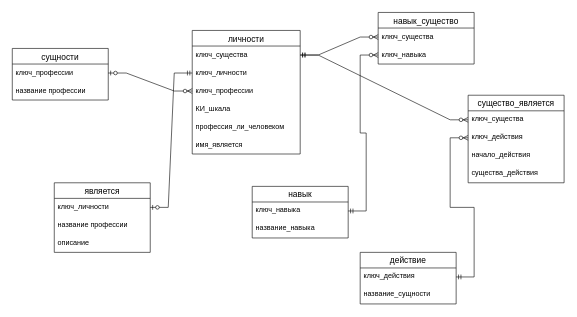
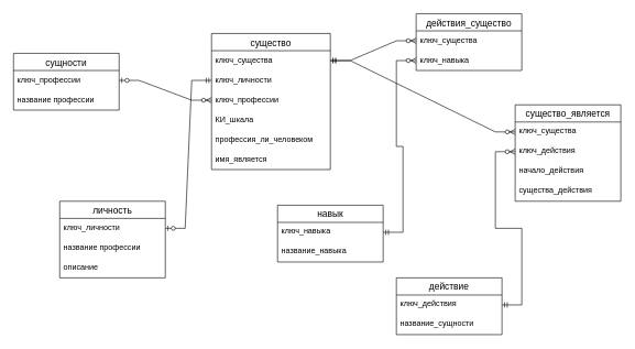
  <mxCell id="0" />
  <mxCell id="1" parent="0" />
  <mxCell id="2" value="" style="edgeStyle=entityRelationEdgeStyle;fontSize=12;html=1;endArrow=ERzeroToMany;startArrow=ERzeroToOne;rounded=0;exitX=1;exitY=0.5;exitDx=0;exitDy=0;entryX=0;entryY=0.5;entryDx=0;entryDy=0;" parent="1" source="14" target="9" edge="1"><mxGeometry width="100" height="100" relative="1" as="geometry"><mxPoint x="200" y="115" as="sourcePoint" /><mxPoint x="294" y="140" as="targetPoint" /></mxGeometry></mxCell>
  <mxCell id="3" value="" style="edgeStyle=entityRelationEdgeStyle;fontSize=12;html=1;endArrow=ERzeroToMany;startArrow=ERmandOne;rounded=0;exitX=1;exitY=0.5;exitDx=0;exitDy=0;entryX=0;entryY=0.5;entryDx=0;entryDy=0;" parent="1" source="7" target="24" edge="1"><mxGeometry width="100" height="100" relative="1" as="geometry"><mxPoint x="520" y="115" as="sourcePoint" /><mxPoint x="593" y="90" as="targetPoint" /></mxGeometry></mxCell>
  <mxCell id="4" value="" style="edgeStyle=entityRelationEdgeStyle;fontSize=12;html=1;endArrow=ERzeroToMany;startArrow=ERmandOne;rounded=0;exitX=1;exitY=0.5;exitDx=0;exitDy=0;entryX=0;entryY=0.5;entryDx=0;entryDy=0;" parent="1" source="32" target="28" edge="1"><mxGeometry width="100" height="100" relative="1" as="geometry"><mxPoint x="770" y="459" as="sourcePoint" /><mxPoint x="770" y="227" as="targetPoint" /></mxGeometry></mxCell>
  <mxCell id="5" value="" style="edgeStyle=entityRelationEdgeStyle;fontSize=12;html=1;endArrow=ERzeroToMany;startArrow=ERmandOne;rounded=0;entryX=0;entryY=0.5;entryDx=0;entryDy=0;exitX=1;exitY=0.5;exitDx=0;exitDy=0;" parent="1" source="7" target="27" edge="1"><mxGeometry width="100" height="100" relative="1" as="geometry"><mxPoint x="520" y="115" as="sourcePoint" /><mxPoint x="770" y="220" as="targetPoint" /></mxGeometry></mxCell>
- <mxCell id="6" value="личности" style="swimlane;fontStyle=0;childLayout=stackLayout;horizontal=1;startSize=26;horizontalStack=0;resizeParent=1;resizeParentMax=0;resizeLast=0;collapsible=1;marginBottom=0;align=center;fontSize=14;" parent="1" vertex="1"><mxGeometry x="320" y="50" width="180" height="206" as="geometry" /></mxCell>
+ <mxCell id="6" value="существо" style="swimlane;fontStyle=0;childLayout=stackLayout;horizontal=1;startSize=26;horizontalStack=0;resizeParent=1;resizeParentMax=0;resizeLast=0;collapsible=1;marginBottom=0;align=center;fontSize=14;" parent="1" vertex="1"><mxGeometry x="320" y="50" width="180" height="206" as="geometry" /></mxCell>
  <mxCell id="7" value="ключ_существа" style="text;strokeColor=none;fillColor=none;spacingLeft=4;spacingRight=4;overflow=hidden;rotatable=0;points=[[0,0.5],[1,0.5]];portConstraint=eastwest;fontSize=12;" parent="6" vertex="1"><mxGeometry y="26" width="180" height="30" as="geometry" /></mxCell>
  <mxCell id="8" value="ключ_личности" style="text;strokeColor=none;fillColor=none;spacingLeft=4;spacingRight=4;overflow=hidden;rotatable=0;points=[[0,0.5],[1,0.5]];portConstraint=eastwest;fontSize=12;" parent="6" vertex="1"><mxGeometry y="56" width="180" height="30" as="geometry" /></mxCell>
  <mxCell id="9" value="ключ_профессии" style="text;strokeColor=none;fillColor=none;spacingLeft=4;spacingRight=4;overflow=hidden;rotatable=0;points=[[0,0.5],[1,0.5]];portConstraint=eastwest;fontSize=12;" parent="6" vertex="1"><mxGeometry y="86" width="180" height="30" as="geometry" /></mxCell>
  <mxCell id="10" value="КИ_шкала" style="text;strokeColor=none;fillColor=none;spacingLeft=4;spacingRight=4;overflow=hidden;rotatable=0;points=[[0,0.5],[1,0.5]];portConstraint=eastwest;fontSize=12;" parent="6" vertex="1"><mxGeometry y="116" width="180" height="30" as="geometry" /></mxCell>
  <mxCell id="11" value="профессия_ли_человеком" style="text;strokeColor=none;fillColor=none;spacingLeft=4;spacingRight=4;overflow=hidden;rotatable=0;points=[[0,0.5],[1,0.5]];portConstraint=eastwest;fontSize=12;" parent="6" vertex="1"><mxGeometry y="146" width="180" height="30" as="geometry" /></mxCell>
  <mxCell id="12" value="имя_является" style="text;strokeColor=none;fillColor=none;spacingLeft=4;spacingRight=4;overflow=hidden;rotatable=0;points=[[0,0.5],[1,0.5]];portConstraint=eastwest;fontSize=12;" parent="6" vertex="1"><mxGeometry y="176" width="180" height="30" as="geometry" /></mxCell>
  <mxCell id="13" value="сущности" style="swimlane;fontStyle=0;childLayout=stackLayout;horizontal=1;startSize=26;horizontalStack=0;resizeParent=1;resizeParentMax=0;resizeLast=0;collapsible=1;marginBottom=0;align=center;fontSize=14;" parent="1" vertex="1"><mxGeometry x="20" y="80" width="160" height="86" as="geometry" /></mxCell>
  <mxCell id="14" value="ключ_профессии" style="text;strokeColor=none;fillColor=none;spacingLeft=4;spacingRight=4;overflow=hidden;rotatable=0;points=[[0,0.5],[1,0.5]];portConstraint=eastwest;fontSize=12;" parent="13" vertex="1"><mxGeometry y="26" width="160" height="30" as="geometry" /></mxCell>
  <mxCell id="15" value="название профессии" style="text;strokeColor=none;fillColor=none;spacingLeft=4;spacingRight=4;overflow=hidden;rotatable=0;points=[[0,0.5],[1,0.5]];portConstraint=eastwest;fontSize=12;" parent="13" vertex="1"><mxGeometry y="56" width="160" height="30" as="geometry" /></mxCell>
- <mxCell id="16" value="является" style="swimlane;fontStyle=0;childLayout=stackLayout;horizontal=1;startSize=26;horizontalStack=0;resizeParent=1;resizeParentMax=0;resizeLast=0;collapsible=1;marginBottom=0;align=center;fontSize=14;" parent="1" vertex="1"><mxGeometry x="90" y="304" width="160" height="116" as="geometry" /></mxCell>
+ <mxCell id="16" value="личность" style="swimlane;fontStyle=0;childLayout=stackLayout;horizontal=1;startSize=26;horizontalStack=0;resizeParent=1;resizeParentMax=0;resizeLast=0;collapsible=1;marginBottom=0;align=center;fontSize=14;" parent="1" vertex="1"><mxGeometry x="90" y="304" width="160" height="116" as="geometry" /></mxCell>
  <mxCell id="17" value="ключ_личности" style="text;strokeColor=none;fillColor=none;spacingLeft=4;spacingRight=4;overflow=hidden;rotatable=0;points=[[0,0.5],[1,0.5]];portConstraint=eastwest;fontSize=12;" parent="16" vertex="1"><mxGeometry y="26" width="160" height="30" as="geometry" /></mxCell>
  <mxCell id="18" value="название профессии" style="text;strokeColor=none;fillColor=none;spacingLeft=4;spacingRight=4;overflow=hidden;rotatable=0;points=[[0,0.5],[1,0.5]];portConstraint=eastwest;fontSize=12;" parent="16" vertex="1"><mxGeometry y="56" width="160" height="30" as="geometry" /></mxCell>
  <mxCell id="19" value="описание" style="text;strokeColor=none;fillColor=none;spacingLeft=4;spacingRight=4;overflow=hidden;rotatable=0;points=[[0,0.5],[1,0.5]];portConstraint=eastwest;fontSize=12;" parent="16" vertex="1"><mxGeometry y="86" width="160" height="30" as="geometry" /></mxCell>
  <mxCell id="20" value="навык" style="swimlane;fontStyle=0;childLayout=stackLayout;horizontal=1;startSize=26;horizontalStack=0;resizeParent=1;resizeParentMax=0;resizeLast=0;collapsible=1;marginBottom=0;align=center;fontSize=14;" parent="1" vertex="1"><mxGeometry x="420" y="310" width="160" height="86" as="geometry" /></mxCell>
  <mxCell id="21" value="ключ_навыка" style="text;strokeColor=none;fillColor=none;spacingLeft=4;spacingRight=4;overflow=hidden;rotatable=0;points=[[0,0.5],[1,0.5]];portConstraint=eastwest;fontSize=12;" parent="20" vertex="1"><mxGeometry y="26" width="160" height="30" as="geometry" /></mxCell>
  <mxCell id="22" value="название_навыка" style="text;strokeColor=none;fillColor=none;spacingLeft=4;spacingRight=4;overflow=hidden;rotatable=0;points=[[0,0.5],[1,0.5]];portConstraint=eastwest;fontSize=12;" parent="20" vertex="1"><mxGeometry y="56" width="160" height="30" as="geometry" /></mxCell>
- <mxCell id="23" value="навык_существо" style="swimlane;fontStyle=0;childLayout=stackLayout;horizontal=1;startSize=26;horizontalStack=0;resizeParent=1;resizeParentMax=0;resizeLast=0;collapsible=1;marginBottom=0;align=center;fontSize=14;" parent="1" vertex="1"><mxGeometry x="630" y="20" width="160" height="86" as="geometry" /></mxCell>
+ <mxCell id="23" value="действия_существо" style="swimlane;fontStyle=0;childLayout=stackLayout;horizontal=1;startSize=26;horizontalStack=0;resizeParent=1;resizeParentMax=0;resizeLast=0;collapsible=1;marginBottom=0;align=center;fontSize=14;" parent="1" vertex="1"><mxGeometry x="630" y="20" width="160" height="86" as="geometry" /></mxCell>
  <mxCell id="24" value="ключ_существа" style="text;strokeColor=none;fillColor=none;spacingLeft=4;spacingRight=4;overflow=hidden;rotatable=0;points=[[0,0.5],[1,0.5]];portConstraint=eastwest;fontSize=12;" parent="23" vertex="1"><mxGeometry y="26" width="160" height="30" as="geometry" /></mxCell>
  <mxCell id="25" value="ключ_навыка" style="text;strokeColor=none;fillColor=none;spacingLeft=4;spacingRight=4;overflow=hidden;rotatable=0;points=[[0,0.5],[1,0.5]];portConstraint=eastwest;fontSize=12;" parent="23" vertex="1"><mxGeometry y="56" width="160" height="30" as="geometry" /></mxCell>
  <mxCell id="26" value="существо_является" style="swimlane;fontStyle=0;childLayout=stackLayout;horizontal=1;startSize=26;horizontalStack=0;resizeParent=1;resizeParentMax=0;resizeLast=0;collapsible=1;marginBottom=0;align=center;fontSize=14;" parent="1" vertex="1"><mxGeometry x="780" y="158" width="160" height="146" as="geometry" /></mxCell>
  <mxCell id="27" value="ключ_существа" style="text;strokeColor=none;fillColor=none;spacingLeft=4;spacingRight=4;overflow=hidden;rotatable=0;points=[[0,0.5],[1,0.5]];portConstraint=eastwest;fontSize=12;" parent="26" vertex="1"><mxGeometry y="26" width="160" height="30" as="geometry" /></mxCell>
  <mxCell id="28" value="ключ_действия" style="text;strokeColor=none;fillColor=none;spacingLeft=4;spacingRight=4;overflow=hidden;rotatable=0;points=[[0,0.5],[1,0.5]];portConstraint=eastwest;fontSize=12;" parent="26" vertex="1"><mxGeometry y="56" width="160" height="30" as="geometry" /></mxCell>
  <mxCell id="29" value="начало_действия" style="text;strokeColor=none;fillColor=none;spacingLeft=4;spacingRight=4;overflow=hidden;rotatable=0;points=[[0,0.5],[1,0.5]];portConstraint=eastwest;fontSize=12;" parent="26" vertex="1"><mxGeometry y="86" width="160" height="30" as="geometry" /></mxCell>
  <mxCell id="30" value="существа_действия" style="text;strokeColor=none;fillColor=none;spacingLeft=4;spacingRight=4;overflow=hidden;rotatable=0;points=[[0,0.5],[1,0.5]];portConstraint=eastwest;fontSize=12;" parent="26" vertex="1"><mxGeometry y="116" width="160" height="30" as="geometry" /></mxCell>
  <mxCell id="31" value="действие" style="swimlane;fontStyle=0;childLayout=stackLayout;horizontal=1;startSize=26;horizontalStack=0;resizeParent=1;resizeParentMax=0;resizeLast=0;collapsible=1;marginBottom=0;align=center;fontSize=14;" parent="1" vertex="1"><mxGeometry x="600" y="420" width="160" height="86" as="geometry" /></mxCell>
  <mxCell id="32" value="ключ_действия" style="text;strokeColor=none;fillColor=none;spacingLeft=4;spacingRight=4;overflow=hidden;rotatable=0;points=[[0,0.5],[1,0.5]];portConstraint=eastwest;fontSize=12;" parent="31" vertex="1"><mxGeometry y="26" width="160" height="30" as="geometry" /></mxCell>
  <mxCell id="33" value="название_сущности" style="text;strokeColor=none;fillColor=none;spacingLeft=4;spacingRight=4;overflow=hidden;rotatable=0;points=[[0,0.5],[1,0.5]];portConstraint=eastwest;fontSize=12;" parent="31" vertex="1"><mxGeometry y="56" width="160" height="30" as="geometry" /></mxCell>
  <mxCell id="34" value="" style="edgeStyle=entityRelationEdgeStyle;fontSize=12;html=1;endArrow=ERzeroToMany;startArrow=ERmandOne;rounded=0;exitX=1;exitY=0.5;exitDx=0;exitDy=0;entryX=0;entryY=0.5;entryDx=0;entryDy=0;" parent="1" source="21" target="25" edge="1"><mxGeometry width="100" height="100" relative="1" as="geometry"><mxPoint x="510" y="101" as="sourcePoint" /><mxPoint x="640" y="71" as="targetPoint" /></mxGeometry></mxCell>
  <mxCell id="35" value="" style="edgeStyle=entityRelationEdgeStyle;fontSize=12;html=1;endArrow=ERzeroToOne;startArrow=ERmandOne;rounded=0;entryX=1;entryY=0.5;entryDx=0;entryDy=0;exitX=0;exitY=0.5;exitDx=0;exitDy=0;" edge="1" parent="1" source="8" target="17"><mxGeometry width="100" height="100" relative="1" as="geometry"><mxPoint x="230" y="230" as="sourcePoint" /><mxPoint x="460" y="220" as="targetPoint" /></mxGeometry></mxCell>
